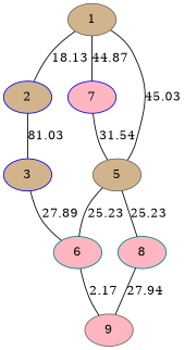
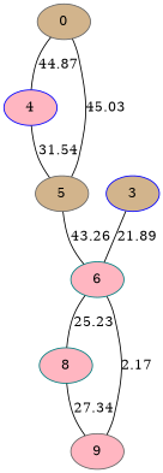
  graph {
    fontname="DejaVu Serif"
    node [color=gray40 fillcolor=tan fontname="DejaVu Serif" style=filled]
    edge [fontname="DejaVu Serif"]
-   1
-   2 [color=blue]
-   4 [color=blue fillcolor=lightpink label=7]
+   1 [label=0]
+   4 [color=blue fillcolor=lightpink]
    5
    3 [color=blue]
    6 [color=teal fillcolor=lightpink]
    8 [color=teal fillcolor=lightpink]
    9 [fillcolor=lightpink]
-   1 -- 2 [label=18.13]
    1 -- 4 [label=44.87]
    1 -- 5 [label=45.03]
-   2 -- 3 [label=81.03]
    4 -- 5 [label=31.54]
-   5 -- 6 [label=25.23]
-   5 -- 8 [label=25.23]
-   3 -- 6 [label=27.89]
+   5 -- 6 [label=43.26]
+   6 -- 8 [label=25.23]
+   3 -- 6 [label=21.89]
    6 -- 9 [label=2.17]
-   8 -- 9 [label=27.94]
+   8 -- 9 [label=27.34]
  }
